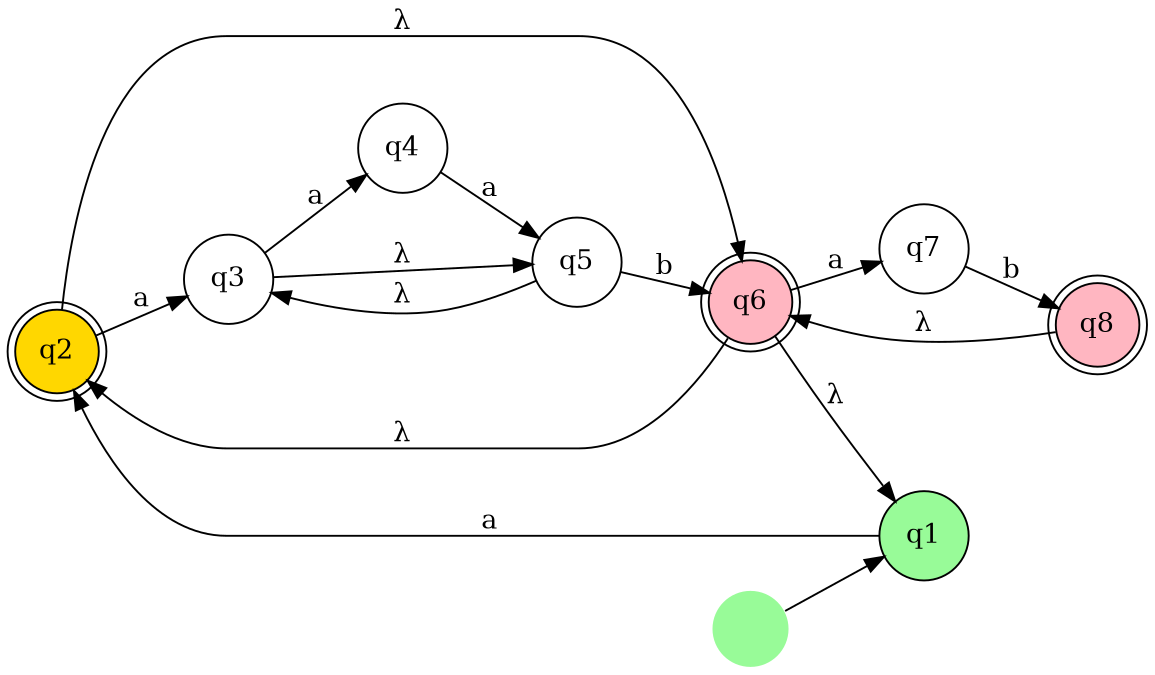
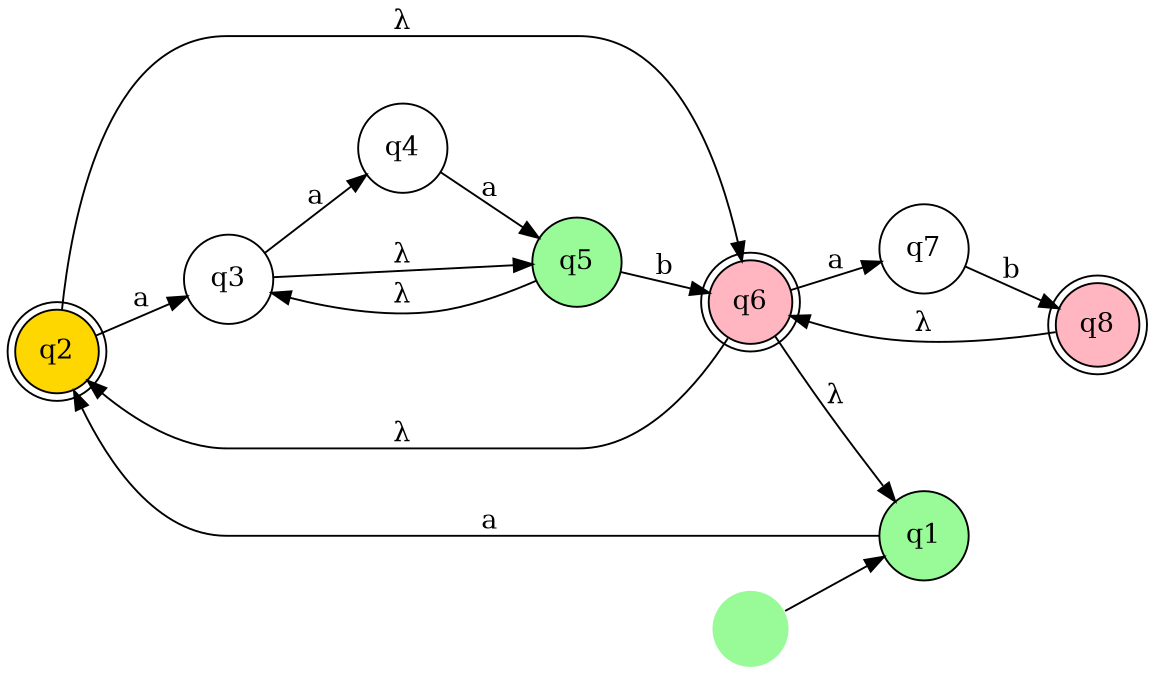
  digraph {
    rankdir=LR
    node [fillcolor=white margin=0.1 shape=circle style=filled]
    q2 [fillcolor=gold margin=0 shape=doublecircle]
    q6 [fillcolor=lightpink margin=0 shape=doublecircle]
    q3
    q7
    q1 [fillcolor=palegreen]
    q4
-   q5
+   q5 [fillcolor=palegreen]
    q8 [fillcolor=lightpink margin=0 shape=doublecircle]
    " " [color=white fillcolor=palegreen width=0]
    q2 -> q6 [label=<&#955;>]
    q2 -> q3 [label=a]
    q6 -> q2 [label=<&#955;>]
    q6 -> q7 [label=a]
    q6 -> q1 [label=<&#955;>]
    q3 -> q4 [label=a]
    q3 -> q5 [label=<&#955;>]
    q7 -> q8 [label=b]
    q1 -> q2 [label=a]
    q4 -> q5 [label=a]
    q5 -> q6 [label=b]
    q5 -> q3 [label=<&#955;>]
    q8 -> q6 [label=<&#955;>]
    " " -> q1
  }
